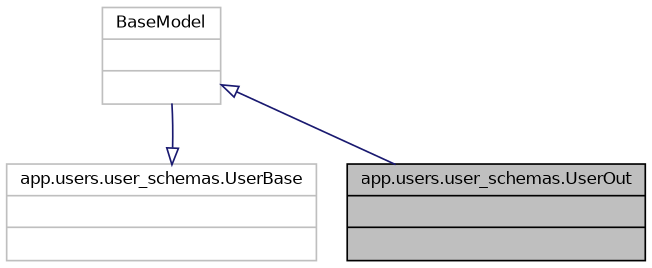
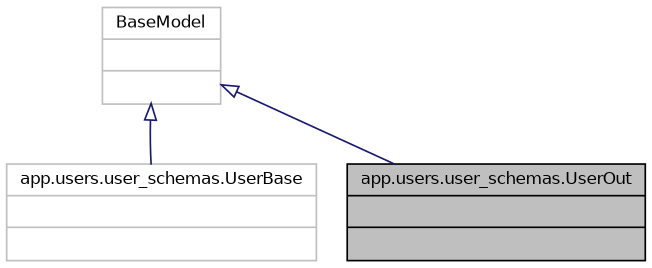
  digraph {
    node [color=grey75 fillcolor=white fontname=Helvetica fontsize=10 shape=record style=filled]
    edge [arrowtail=onormal color=midnightblue dir=back fontname=Helvetica fontsize=10 labelfontname=Helvetica labelfontsize=10 style=solid]
    n1 [color=black fillcolor=grey75 fontcolor=black height=0.2 label="{app.users.user_schemas.UserOut\n||}" width=0.4]
    n2 [height=0.2 label="{app.users.user_schemas.UserBase\n||}" width=0.4]
    n3 [height=0.2 label="{BaseModel\n||}" width=0.4]
    n3 -> n1
-   n2 -> n3
+   n3 -> n2
  }
